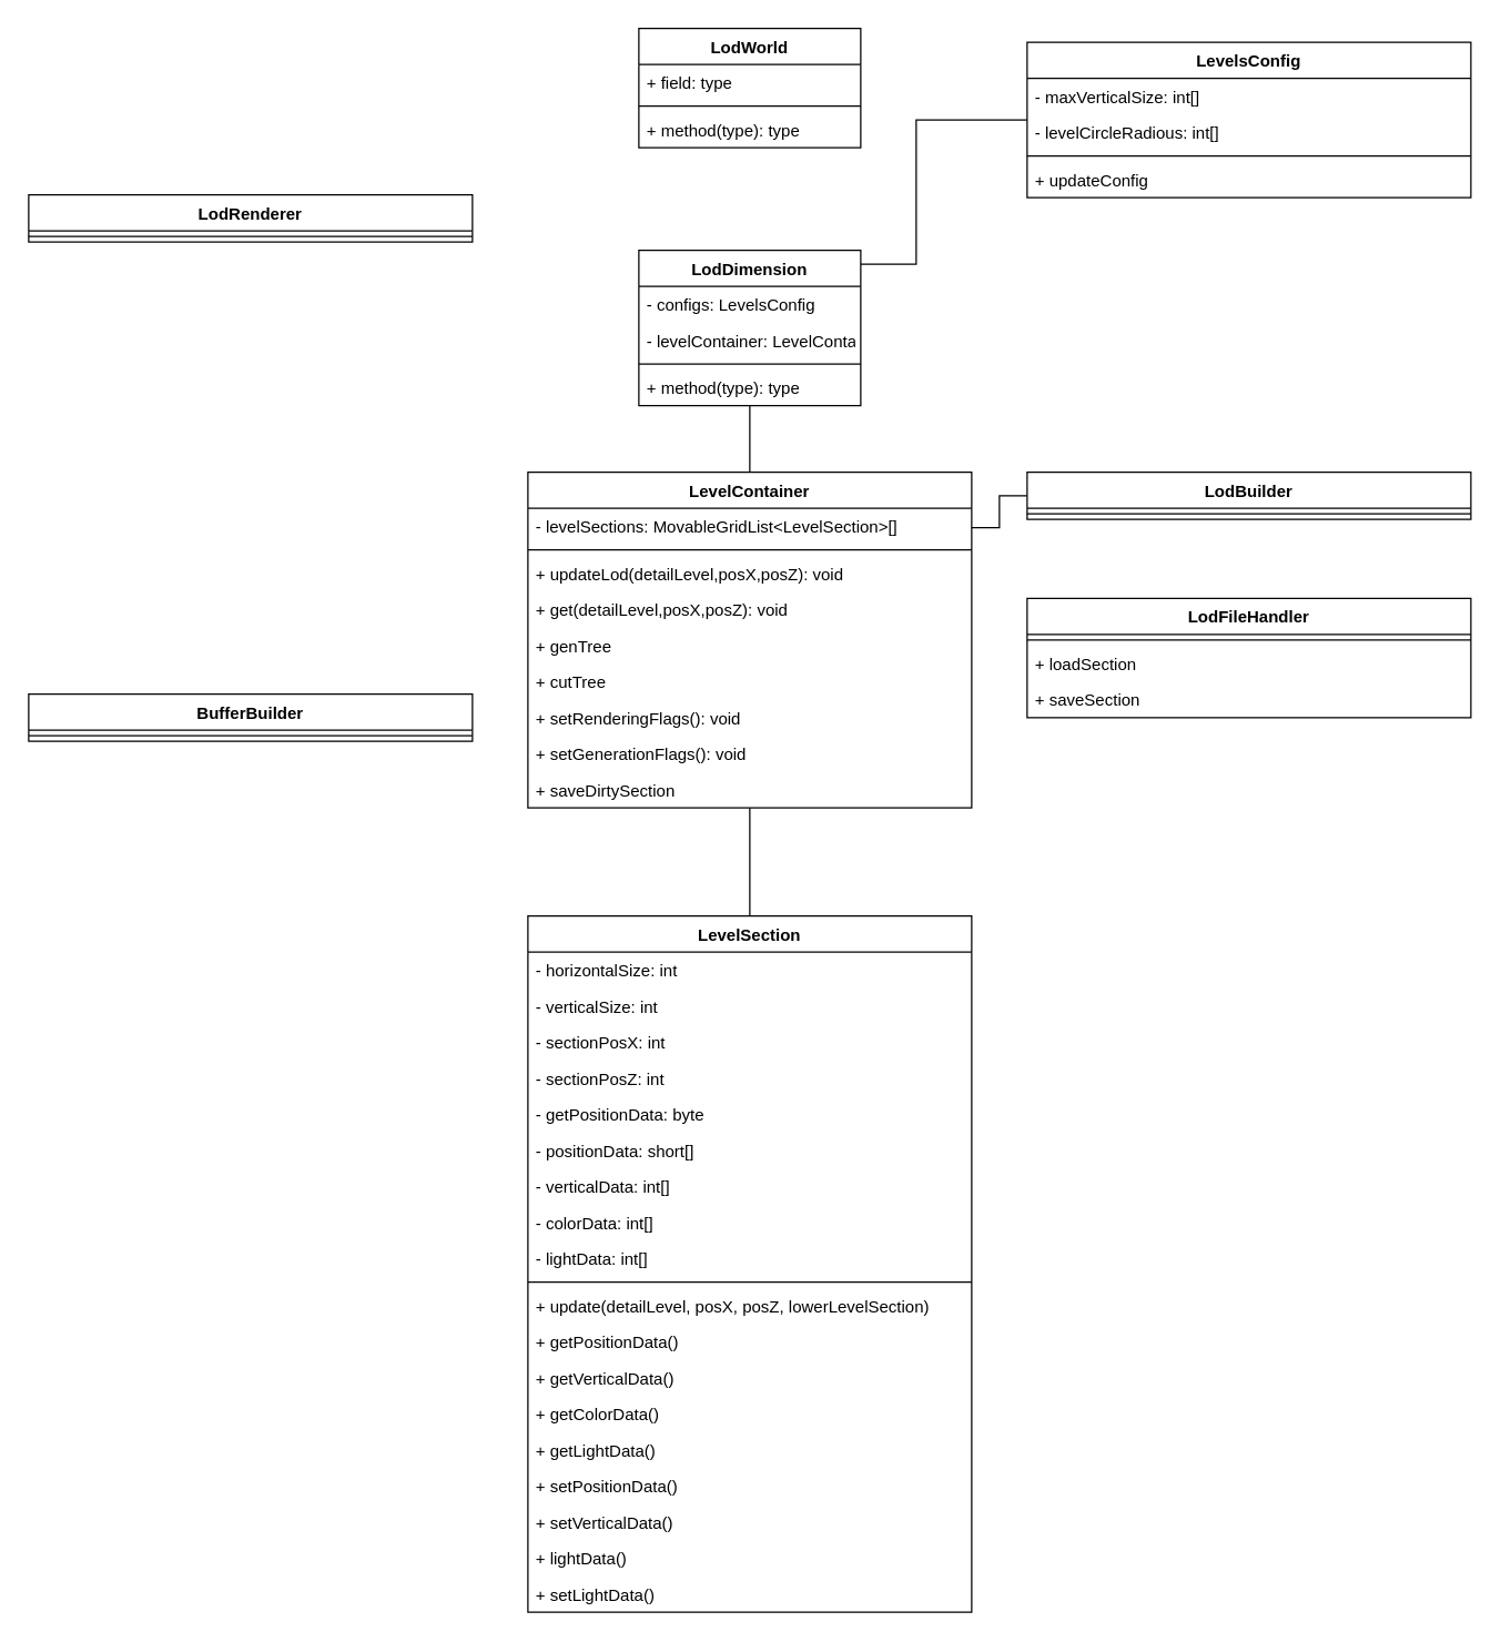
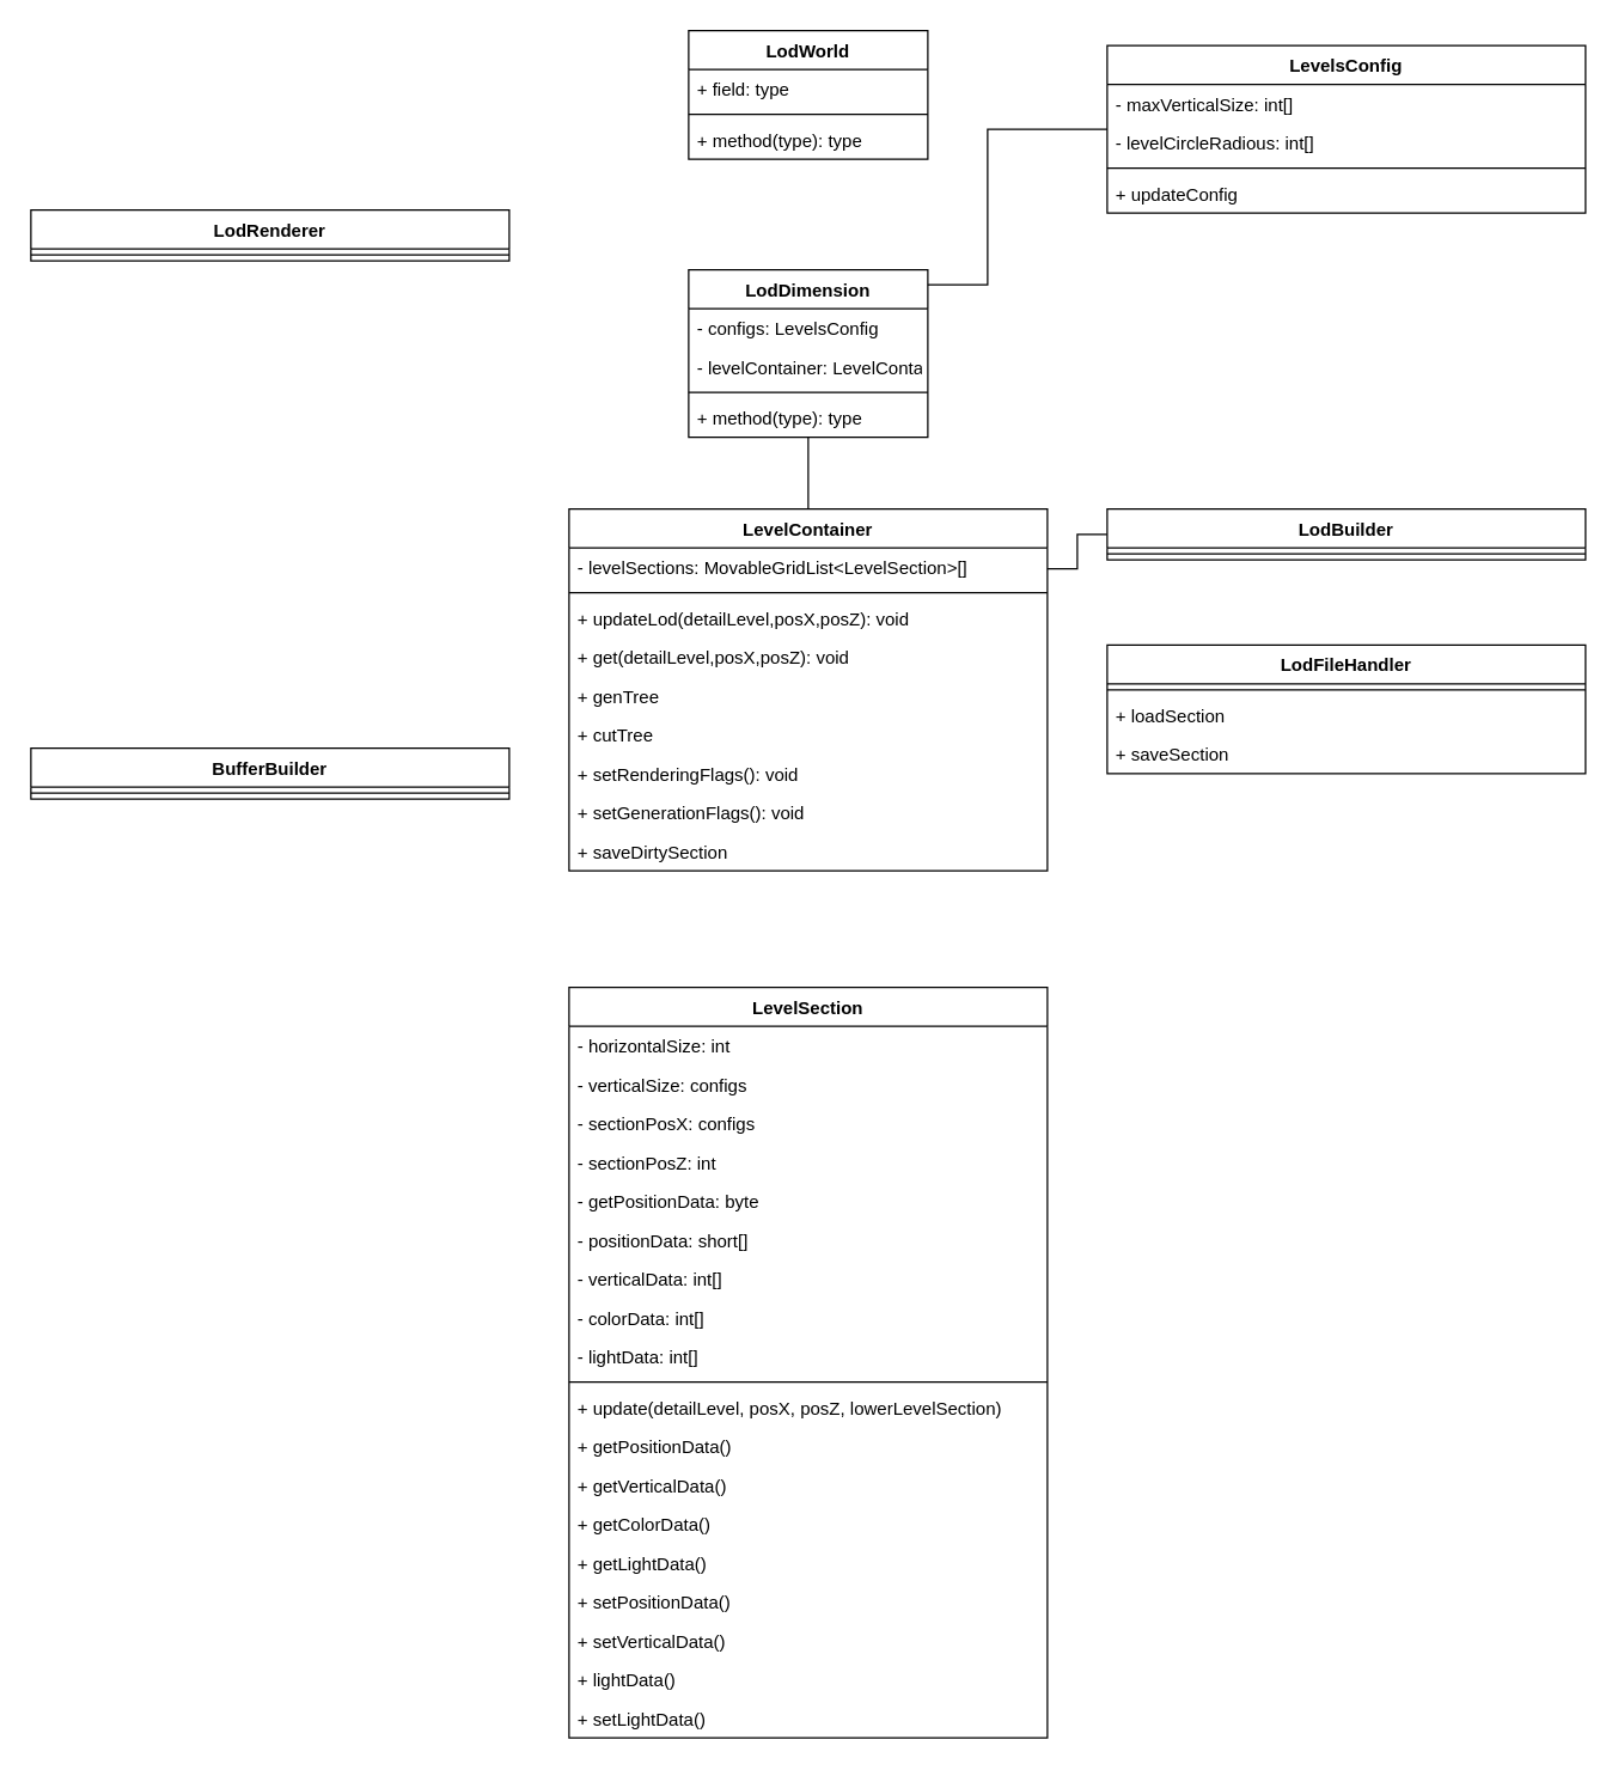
  <mxCell id="0" />
  <mxCell id="1" parent="0" />
  <mxCell id="2" style="edgeStyle=orthogonalEdgeStyle;rounded=0;orthogonalLoop=1;jettySize=auto;html=1;endArrow=none;endFill=0;" edge="1" parent="1" source="8" target="13"><mxGeometry relative="1" as="geometry"><mxPoint x="540" y="300" as="sourcePoint" /><mxPoint x="540" y="380" as="targetPoint" /></mxGeometry></mxCell>
- <mxCell id="3" style="edgeStyle=orthogonalEdgeStyle;rounded=0;orthogonalLoop=1;jettySize=auto;html=1;endArrow=none;endFill=0;" edge="1" parent="1" source="13" target="27"><mxGeometry relative="1" as="geometry"><mxPoint x="540" y="544" as="sourcePoint" /><mxPoint x="540.034" y="620" as="targetPoint" /><Array as="points" /></mxGeometry></mxCell>
  <mxCell id="4" value="LodWorld" style="swimlane;fontStyle=1;align=center;verticalAlign=top;childLayout=stackLayout;horizontal=1;startSize=26;horizontalStack=0;resizeParent=1;resizeParentMax=0;resizeLast=0;collapsible=1;marginBottom=0;" vertex="1" parent="1"><mxGeometry x="460" y="20" width="160" height="86" as="geometry" /></mxCell>
  <mxCell id="5" value="+ field: type" style="text;strokeColor=none;fillColor=none;align=left;verticalAlign=top;spacingLeft=4;spacingRight=4;overflow=hidden;rotatable=0;points=[[0,0.5],[1,0.5]];portConstraint=eastwest;" vertex="1" parent="4"><mxGeometry y="26" width="160" height="26" as="geometry" /></mxCell>
  <mxCell id="6" value="" style="line;strokeWidth=1;fillColor=none;align=left;verticalAlign=middle;spacingTop=-1;spacingLeft=3;spacingRight=3;rotatable=0;labelPosition=right;points=[];portConstraint=eastwest;" vertex="1" parent="4"><mxGeometry y="52" width="160" height="8" as="geometry" /></mxCell>
  <mxCell id="7" value="+ method(type): type" style="text;strokeColor=none;fillColor=none;align=left;verticalAlign=top;spacingLeft=4;spacingRight=4;overflow=hidden;rotatable=0;points=[[0,0.5],[1,0.5]];portConstraint=eastwest;" vertex="1" parent="4"><mxGeometry y="60" width="160" height="26" as="geometry" /></mxCell>
  <mxCell id="8" value="LodDimension" style="swimlane;fontStyle=1;align=center;verticalAlign=top;childLayout=stackLayout;horizontal=1;startSize=26;horizontalStack=0;resizeParent=1;resizeParentMax=0;resizeLast=0;collapsible=1;marginBottom=0;" vertex="1" parent="1"><mxGeometry x="460" y="180" width="160" height="112" as="geometry" /></mxCell>
  <mxCell id="9" value="- configs: LevelsConfig" style="text;strokeColor=none;fillColor=none;align=left;verticalAlign=top;spacingLeft=4;spacingRight=4;overflow=hidden;rotatable=0;points=[[0,0.5],[1,0.5]];portConstraint=eastwest;" vertex="1" parent="8"><mxGeometry y="26" width="160" height="26" as="geometry" /></mxCell>
  <mxCell id="10" value="- levelContainer: LevelContainer" style="text;strokeColor=none;fillColor=none;align=left;verticalAlign=top;spacingLeft=4;spacingRight=4;overflow=hidden;rotatable=0;points=[[0,0.5],[1,0.5]];portConstraint=eastwest;" vertex="1" parent="8"><mxGeometry y="52" width="160" height="26" as="geometry" /></mxCell>
  <mxCell id="11" value="" style="line;strokeWidth=1;fillColor=none;align=left;verticalAlign=middle;spacingTop=-1;spacingLeft=3;spacingRight=3;rotatable=0;labelPosition=right;points=[];portConstraint=eastwest;" vertex="1" parent="8"><mxGeometry y="78" width="160" height="8" as="geometry" /></mxCell>
  <mxCell id="12" value="+ method(type): type" style="text;strokeColor=none;fillColor=none;align=left;verticalAlign=top;spacingLeft=4;spacingRight=4;overflow=hidden;rotatable=0;points=[[0,0.5],[1,0.5]];portConstraint=eastwest;" vertex="1" parent="8"><mxGeometry y="86" width="160" height="26" as="geometry" /></mxCell>
  <mxCell id="13" value="LevelContainer" style="swimlane;fontStyle=1;align=center;verticalAlign=top;childLayout=stackLayout;horizontal=1;startSize=26;horizontalStack=0;resizeParent=1;resizeParentMax=0;resizeLast=0;collapsible=1;marginBottom=0;" vertex="1" parent="1"><mxGeometry x="380" y="340" width="320" height="242" as="geometry" /></mxCell>
  <mxCell id="14" value="- levelSections: MovableGridList&lt;LevelSection&gt;[]" style="text;strokeColor=none;fillColor=none;align=left;verticalAlign=top;spacingLeft=4;spacingRight=4;overflow=hidden;rotatable=0;points=[[0,0.5],[1,0.5]];portConstraint=eastwest;" vertex="1" parent="13"><mxGeometry y="26" width="320" height="26" as="geometry" /></mxCell>
  <mxCell id="15" value="" style="line;strokeWidth=1;fillColor=none;align=left;verticalAlign=middle;spacingTop=-1;spacingLeft=3;spacingRight=3;rotatable=0;labelPosition=right;points=[];portConstraint=eastwest;" vertex="1" parent="13"><mxGeometry y="52" width="320" height="8" as="geometry" /></mxCell>
  <mxCell id="16" value="+ updateLod(detailLevel,posX,posZ): void" style="text;strokeColor=none;fillColor=none;align=left;verticalAlign=top;spacingLeft=4;spacingRight=4;overflow=hidden;rotatable=0;points=[[0,0.5],[1,0.5]];portConstraint=eastwest;" vertex="1" parent="13"><mxGeometry y="60" width="320" height="26" as="geometry" /></mxCell>
  <mxCell id="17" value="+ get(detailLevel,posX,posZ): void" style="text;strokeColor=none;fillColor=none;align=left;verticalAlign=top;spacingLeft=4;spacingRight=4;overflow=hidden;rotatable=0;points=[[0,0.5],[1,0.5]];portConstraint=eastwest;" vertex="1" parent="13"><mxGeometry y="86" width="320" height="26" as="geometry" /></mxCell>
  <mxCell id="18" value="+ genTree" style="text;strokeColor=none;fillColor=none;align=left;verticalAlign=top;spacingLeft=4;spacingRight=4;overflow=hidden;rotatable=0;points=[[0,0.5],[1,0.5]];portConstraint=eastwest;" vertex="1" parent="13"><mxGeometry y="112" width="320" height="26" as="geometry" /></mxCell>
  <mxCell id="19" value="+ cutTree" style="text;strokeColor=none;fillColor=none;align=left;verticalAlign=top;spacingLeft=4;spacingRight=4;overflow=hidden;rotatable=0;points=[[0,0.5],[1,0.5]];portConstraint=eastwest;" vertex="1" parent="13"><mxGeometry y="138" width="320" height="26" as="geometry" /></mxCell>
  <mxCell id="20" value="+ setRenderingFlags(): void" style="text;strokeColor=none;fillColor=none;align=left;verticalAlign=top;spacingLeft=4;spacingRight=4;overflow=hidden;rotatable=0;points=[[0,0.5],[1,0.5]];portConstraint=eastwest;" vertex="1" parent="13"><mxGeometry y="164" width="320" height="26" as="geometry" /></mxCell>
  <mxCell id="21" value="+ setGenerationFlags(): void" style="text;strokeColor=none;fillColor=none;align=left;verticalAlign=top;spacingLeft=4;spacingRight=4;overflow=hidden;rotatable=0;points=[[0,0.5],[1,0.5]];portConstraint=eastwest;" vertex="1" parent="13"><mxGeometry y="190" width="320" height="26" as="geometry" /></mxCell>
  <mxCell id="22" value="+ saveDirtySection" style="text;strokeColor=none;fillColor=none;align=left;verticalAlign=top;spacingLeft=4;spacingRight=4;overflow=hidden;rotatable=0;points=[[0,0.5],[1,0.5]];portConstraint=eastwest;" vertex="1" parent="13"><mxGeometry y="216" width="320" height="26" as="geometry" /></mxCell>
  <mxCell id="23" value="LodFileHandler&#10;" style="swimlane;fontStyle=1;align=center;verticalAlign=top;childLayout=stackLayout;horizontal=1;startSize=26;horizontalStack=0;resizeParent=1;resizeParentMax=0;resizeLast=0;collapsible=1;marginBottom=0;" vertex="1" parent="1"><mxGeometry x="740" y="431" width="320" height="86" as="geometry" /></mxCell>
  <mxCell id="24" value="" style="line;strokeWidth=1;fillColor=none;align=left;verticalAlign=middle;spacingTop=-1;spacingLeft=3;spacingRight=3;rotatable=0;labelPosition=right;points=[];portConstraint=eastwest;" vertex="1" parent="23"><mxGeometry y="26" width="320" height="8" as="geometry" /></mxCell>
  <mxCell id="25" value="+ loadSection" style="text;strokeColor=none;fillColor=none;align=left;verticalAlign=top;spacingLeft=4;spacingRight=4;overflow=hidden;rotatable=0;points=[[0,0.5],[1,0.5]];portConstraint=eastwest;" vertex="1" parent="23"><mxGeometry y="34" width="320" height="26" as="geometry" /></mxCell>
  <mxCell id="26" value="+ saveSection" style="text;strokeColor=none;fillColor=none;align=left;verticalAlign=top;spacingLeft=4;spacingRight=4;overflow=hidden;rotatable=0;points=[[0,0.5],[1,0.5]];portConstraint=eastwest;" vertex="1" parent="23"><mxGeometry y="60" width="320" height="26" as="geometry" /></mxCell>
  <mxCell id="27" value="LevelSection" style="swimlane;fontStyle=1;align=center;verticalAlign=top;childLayout=stackLayout;horizontal=1;startSize=26;horizontalStack=0;resizeParent=1;resizeParentMax=0;resizeLast=0;collapsible=1;marginBottom=0;" vertex="1" parent="1"><mxGeometry x="380" y="660" width="320" height="502" as="geometry" /></mxCell>
  <mxCell id="28" value="- horizontalSize: int" style="text;strokeColor=none;fillColor=none;align=left;verticalAlign=top;spacingLeft=4;spacingRight=4;overflow=hidden;rotatable=0;points=[[0,0.5],[1,0.5]];portConstraint=eastwest;" vertex="1" parent="27"><mxGeometry y="26" width="320" height="26" as="geometry" /></mxCell>
- <mxCell id="29" value="- verticalSize: int" style="text;strokeColor=none;fillColor=none;align=left;verticalAlign=top;spacingLeft=4;spacingRight=4;overflow=hidden;rotatable=0;points=[[0,0.5],[1,0.5]];portConstraint=eastwest;" vertex="1" parent="27"><mxGeometry y="52" width="320" height="26" as="geometry" /></mxCell>
- <mxCell id="30" value="- sectionPosX: int" style="text;strokeColor=none;fillColor=none;align=left;verticalAlign=top;spacingLeft=4;spacingRight=4;overflow=hidden;rotatable=0;points=[[0,0.5],[1,0.5]];portConstraint=eastwest;" vertex="1" parent="27"><mxGeometry y="78" width="320" height="26" as="geometry" /></mxCell>
+ <mxCell id="29" value="- verticalSize: configs" style="text;strokeColor=none;fillColor=none;align=left;verticalAlign=top;spacingLeft=4;spacingRight=4;overflow=hidden;rotatable=0;points=[[0,0.5],[1,0.5]];portConstraint=eastwest;" vertex="1" parent="27"><mxGeometry y="52" width="320" height="26" as="geometry" /></mxCell>
+ <mxCell id="30" value="- sectionPosX: configs" style="text;strokeColor=none;fillColor=none;align=left;verticalAlign=top;spacingLeft=4;spacingRight=4;overflow=hidden;rotatable=0;points=[[0,0.5],[1,0.5]];portConstraint=eastwest;" vertex="1" parent="27"><mxGeometry y="78" width="320" height="26" as="geometry" /></mxCell>
  <mxCell id="31" value="- sectionPosZ: int" style="text;strokeColor=none;fillColor=none;align=left;verticalAlign=top;spacingLeft=4;spacingRight=4;overflow=hidden;rotatable=0;points=[[0,0.5],[1,0.5]];portConstraint=eastwest;" vertex="1" parent="27"><mxGeometry y="104" width="320" height="26" as="geometry" /></mxCell>
  <mxCell id="32" value="- getPositionData: byte" style="text;strokeColor=none;fillColor=none;align=left;verticalAlign=top;spacingLeft=4;spacingRight=4;overflow=hidden;rotatable=0;points=[[0,0.5],[1,0.5]];portConstraint=eastwest;" vertex="1" parent="27"><mxGeometry y="130" width="320" height="26" as="geometry" /></mxCell>
  <mxCell id="33" value="- positionData: short[]" style="text;strokeColor=none;fillColor=none;align=left;verticalAlign=top;spacingLeft=4;spacingRight=4;overflow=hidden;rotatable=0;points=[[0,0.5],[1,0.5]];portConstraint=eastwest;" vertex="1" parent="27"><mxGeometry y="156" width="320" height="26" as="geometry" /></mxCell>
  <mxCell id="34" value="- verticalData: int[]" style="text;strokeColor=none;fillColor=none;align=left;verticalAlign=top;spacingLeft=4;spacingRight=4;overflow=hidden;rotatable=0;points=[[0,0.5],[1,0.5]];portConstraint=eastwest;" vertex="1" parent="27"><mxGeometry y="182" width="320" height="26" as="geometry" /></mxCell>
  <mxCell id="35" value="- colorData: int[]" style="text;strokeColor=none;fillColor=none;align=left;verticalAlign=top;spacingLeft=4;spacingRight=4;overflow=hidden;rotatable=0;points=[[0,0.5],[1,0.5]];portConstraint=eastwest;" vertex="1" parent="27"><mxGeometry y="208" width="320" height="26" as="geometry" /></mxCell>
  <mxCell id="36" value="- lightData: int[]" style="text;strokeColor=none;fillColor=none;align=left;verticalAlign=top;spacingLeft=4;spacingRight=4;overflow=hidden;rotatable=0;points=[[0,0.5],[1,0.5]];portConstraint=eastwest;" vertex="1" parent="27"><mxGeometry y="234" width="320" height="26" as="geometry" /></mxCell>
  <mxCell id="37" value="" style="line;strokeWidth=1;fillColor=none;align=left;verticalAlign=middle;spacingTop=-1;spacingLeft=3;spacingRight=3;rotatable=0;labelPosition=right;points=[];portConstraint=eastwest;" vertex="1" parent="27"><mxGeometry y="260" width="320" height="8" as="geometry" /></mxCell>
  <mxCell id="38" value="+ update(detailLevel, posX, posZ, lowerLevelSection)" style="text;strokeColor=none;fillColor=none;align=left;verticalAlign=top;spacingLeft=4;spacingRight=4;overflow=hidden;rotatable=0;points=[[0,0.5],[1,0.5]];portConstraint=eastwest;" vertex="1" parent="27"><mxGeometry y="268" width="320" height="26" as="geometry" /></mxCell>
  <mxCell id="39" value="+ getPositionData()" style="text;strokeColor=none;fillColor=none;align=left;verticalAlign=top;spacingLeft=4;spacingRight=4;overflow=hidden;rotatable=0;points=[[0,0.5],[1,0.5]];portConstraint=eastwest;" vertex="1" parent="27"><mxGeometry y="294" width="320" height="26" as="geometry" /></mxCell>
  <mxCell id="40" value="+ getVerticalData()" style="text;strokeColor=none;fillColor=none;align=left;verticalAlign=top;spacingLeft=4;spacingRight=4;overflow=hidden;rotatable=0;points=[[0,0.5],[1,0.5]];portConstraint=eastwest;" vertex="1" parent="27"><mxGeometry y="320" width="320" height="26" as="geometry" /></mxCell>
  <mxCell id="41" value="+ getColorData()" style="text;strokeColor=none;fillColor=none;align=left;verticalAlign=top;spacingLeft=4;spacingRight=4;overflow=hidden;rotatable=0;points=[[0,0.5],[1,0.5]];portConstraint=eastwest;" vertex="1" parent="27"><mxGeometry y="346" width="320" height="26" as="geometry" /></mxCell>
  <mxCell id="42" value="+ getLightData()" style="text;strokeColor=none;fillColor=none;align=left;verticalAlign=top;spacingLeft=4;spacingRight=4;overflow=hidden;rotatable=0;points=[[0,0.5],[1,0.5]];portConstraint=eastwest;" vertex="1" parent="27"><mxGeometry y="372" width="320" height="26" as="geometry" /></mxCell>
  <mxCell id="43" value="+ setPositionData()" style="text;strokeColor=none;fillColor=none;align=left;verticalAlign=top;spacingLeft=4;spacingRight=4;overflow=hidden;rotatable=0;points=[[0,0.5],[1,0.5]];portConstraint=eastwest;" vertex="1" parent="27"><mxGeometry y="398" width="320" height="26" as="geometry" /></mxCell>
  <mxCell id="44" value="+ setVerticalData()" style="text;strokeColor=none;fillColor=none;align=left;verticalAlign=top;spacingLeft=4;spacingRight=4;overflow=hidden;rotatable=0;points=[[0,0.5],[1,0.5]];portConstraint=eastwest;" vertex="1" parent="27"><mxGeometry y="424" width="320" height="26" as="geometry" /></mxCell>
  <mxCell id="45" value="+ lightData()" style="text;strokeColor=none;fillColor=none;align=left;verticalAlign=top;spacingLeft=4;spacingRight=4;overflow=hidden;rotatable=0;points=[[0,0.5],[1,0.5]];portConstraint=eastwest;" vertex="1" parent="27"><mxGeometry y="450" width="320" height="26" as="geometry" /></mxCell>
  <mxCell id="46" value="+ setLightData()" style="text;strokeColor=none;fillColor=none;align=left;verticalAlign=top;spacingLeft=4;spacingRight=4;overflow=hidden;rotatable=0;points=[[0,0.5],[1,0.5]];portConstraint=eastwest;" vertex="1" parent="27"><mxGeometry y="476" width="320" height="26" as="geometry" /></mxCell>
  <mxCell id="47" style="edgeStyle=orthogonalEdgeStyle;rounded=0;orthogonalLoop=1;jettySize=auto;html=1;endArrow=none;endFill=0;strokeColor=default;" edge="1" parent="1" source="48" target="8"><mxGeometry relative="1" as="geometry"><Array as="points"><mxPoint x="660" y="86" /><mxPoint x="660" y="190" /></Array></mxGeometry></mxCell>
  <mxCell id="48" value="LevelsConfig" style="swimlane;fontStyle=1;align=center;verticalAlign=top;childLayout=stackLayout;horizontal=1;startSize=26;horizontalStack=0;resizeParent=1;resizeParentMax=0;resizeLast=0;collapsible=1;marginBottom=0;" vertex="1" parent="1"><mxGeometry x="740" y="30" width="320" height="112" as="geometry" /></mxCell>
  <mxCell id="49" value="- maxVerticalSize: int[]&#10;" style="text;strokeColor=none;fillColor=none;align=left;verticalAlign=top;spacingLeft=4;spacingRight=4;overflow=hidden;rotatable=0;points=[[0,0.5],[1,0.5]];portConstraint=eastwest;" vertex="1" parent="48"><mxGeometry y="26" width="320" height="26" as="geometry" /></mxCell>
  <mxCell id="50" value="- levelCircleRadious: int[]&#10;" style="text;strokeColor=none;fillColor=none;align=left;verticalAlign=top;spacingLeft=4;spacingRight=4;overflow=hidden;rotatable=0;points=[[0,0.5],[1,0.5]];portConstraint=eastwest;" vertex="1" parent="48"><mxGeometry y="52" width="320" height="26" as="geometry" /></mxCell>
  <mxCell id="51" value="" style="line;strokeWidth=1;fillColor=none;align=left;verticalAlign=middle;spacingTop=-1;spacingLeft=3;spacingRight=3;rotatable=0;labelPosition=right;points=[];portConstraint=eastwest;" vertex="1" parent="48"><mxGeometry y="78" width="320" height="8" as="geometry" /></mxCell>
  <mxCell id="52" value="+ updateConfig" style="text;strokeColor=none;fillColor=none;align=left;verticalAlign=top;spacingLeft=4;spacingRight=4;overflow=hidden;rotatable=0;points=[[0,0.5],[1,0.5]];portConstraint=eastwest;" vertex="1" parent="48"><mxGeometry y="86" width="320" height="26" as="geometry" /></mxCell>
  <mxCell id="53" style="edgeStyle=orthogonalEdgeStyle;rounded=0;orthogonalLoop=1;jettySize=auto;html=1;endArrow=none;endFill=0;strokeColor=default;" edge="1" parent="1" source="54" target="13"><mxGeometry relative="1" as="geometry"><mxPoint x="710" y="410" as="targetPoint" /><Array as="points"><mxPoint x="720" y="357" /><mxPoint x="720" y="380" /></Array></mxGeometry></mxCell>
  <mxCell id="54" value="LodBuilder" style="swimlane;fontStyle=1;align=center;verticalAlign=top;childLayout=stackLayout;horizontal=1;startSize=26;horizontalStack=0;resizeParent=1;resizeParentMax=0;resizeLast=0;collapsible=1;marginBottom=0;" vertex="1" parent="1"><mxGeometry x="740" y="340" width="320" height="34" as="geometry" /></mxCell>
  <mxCell id="55" value="" style="line;strokeWidth=1;fillColor=none;align=left;verticalAlign=middle;spacingTop=-1;spacingLeft=3;spacingRight=3;rotatable=0;labelPosition=right;points=[];portConstraint=eastwest;" vertex="1" parent="54"><mxGeometry y="26" width="320" height="8" as="geometry" /></mxCell>
  <mxCell id="56" value="LodRenderer" style="swimlane;fontStyle=1;align=center;verticalAlign=top;childLayout=stackLayout;horizontal=1;startSize=26;horizontalStack=0;resizeParent=1;resizeParentMax=0;resizeLast=0;collapsible=1;marginBottom=0;" vertex="1" parent="1"><mxGeometry x="20" y="140" width="320" height="34" as="geometry" /></mxCell>
  <mxCell id="57" value="" style="line;strokeWidth=1;fillColor=none;align=left;verticalAlign=middle;spacingTop=-1;spacingLeft=3;spacingRight=3;rotatable=0;labelPosition=right;points=[];portConstraint=eastwest;" vertex="1" parent="56"><mxGeometry y="26" width="320" height="8" as="geometry" /></mxCell>
  <mxCell id="58" value="BufferBuilder" style="swimlane;fontStyle=1;align=center;verticalAlign=top;childLayout=stackLayout;horizontal=1;startSize=26;horizontalStack=0;resizeParent=1;resizeParentMax=0;resizeLast=0;collapsible=1;marginBottom=0;" vertex="1" parent="1"><mxGeometry x="20" y="500" width="320" height="34" as="geometry" /></mxCell>
  <mxCell id="59" value="" style="line;strokeWidth=1;fillColor=none;align=left;verticalAlign=middle;spacingTop=-1;spacingLeft=3;spacingRight=3;rotatable=0;labelPosition=right;points=[];portConstraint=eastwest;" vertex="1" parent="58"><mxGeometry y="26" width="320" height="8" as="geometry" /></mxCell>
